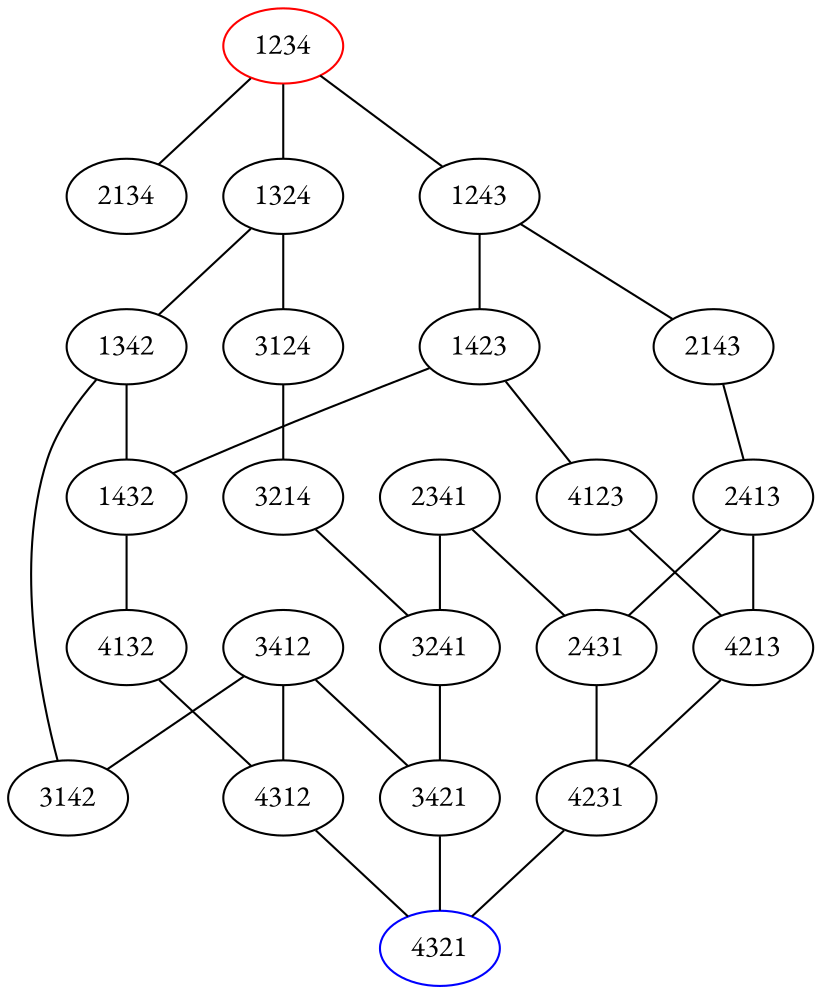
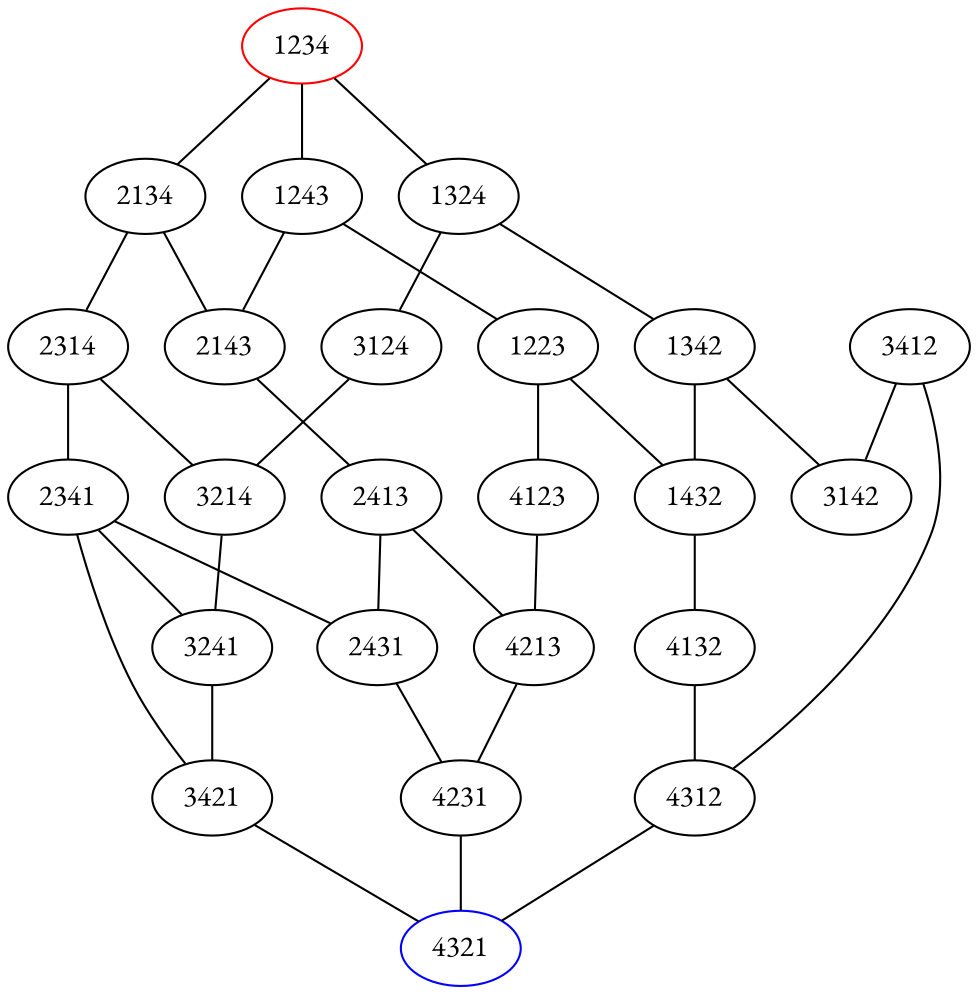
  strict graph {
    fontname="EB Garamond"
    node [fontname="EB Garamond"]
    edge [fontname="EB Garamond"]
    1234 [color=red]
    2134
    1324
    1243
    2143
+   2314
    3124
    1342
-   1423
+   1423 [label=1223]
    4321 [color=blue]
    2413
    3214
    2341
    1432
    3142
    4123
    4213
    2431
    4132
    3241
    4312
    4231
    3421
    3412
    1234 -- 2134
    1234 -- 1324
    1234 -- 1243
+   2134 -- 2143
+   2134 -- 2314
    1324 -- 3124
    1324 -- 1342
    1243 -- 2143
    1243 -- 1423
    2143 -- 2413
+   2314 -- 3214
+   2314 -- 2341
    3124 -- 3214
    1342 -- 1432
    1342 -- 3142
    1423 -- 1432
    1423 -- 4123
    2413 -- 4213
    2413 -- 2431
    3214 -- 3241
    2341 -- 2431
    2341 -- 3241
    1432 -- 4132
    4123 -- 4213
    4213 -- 4231
    2431 -- 4231
    4132 -- 4312
    3241 -- 3421
    4312 -- 4321
    4231 -- 4321
    3421 -- 4321
    3412 -- 3142
    3412 -- 4312
-   3412 -- 3421
+   2341 -- 3421
  }
